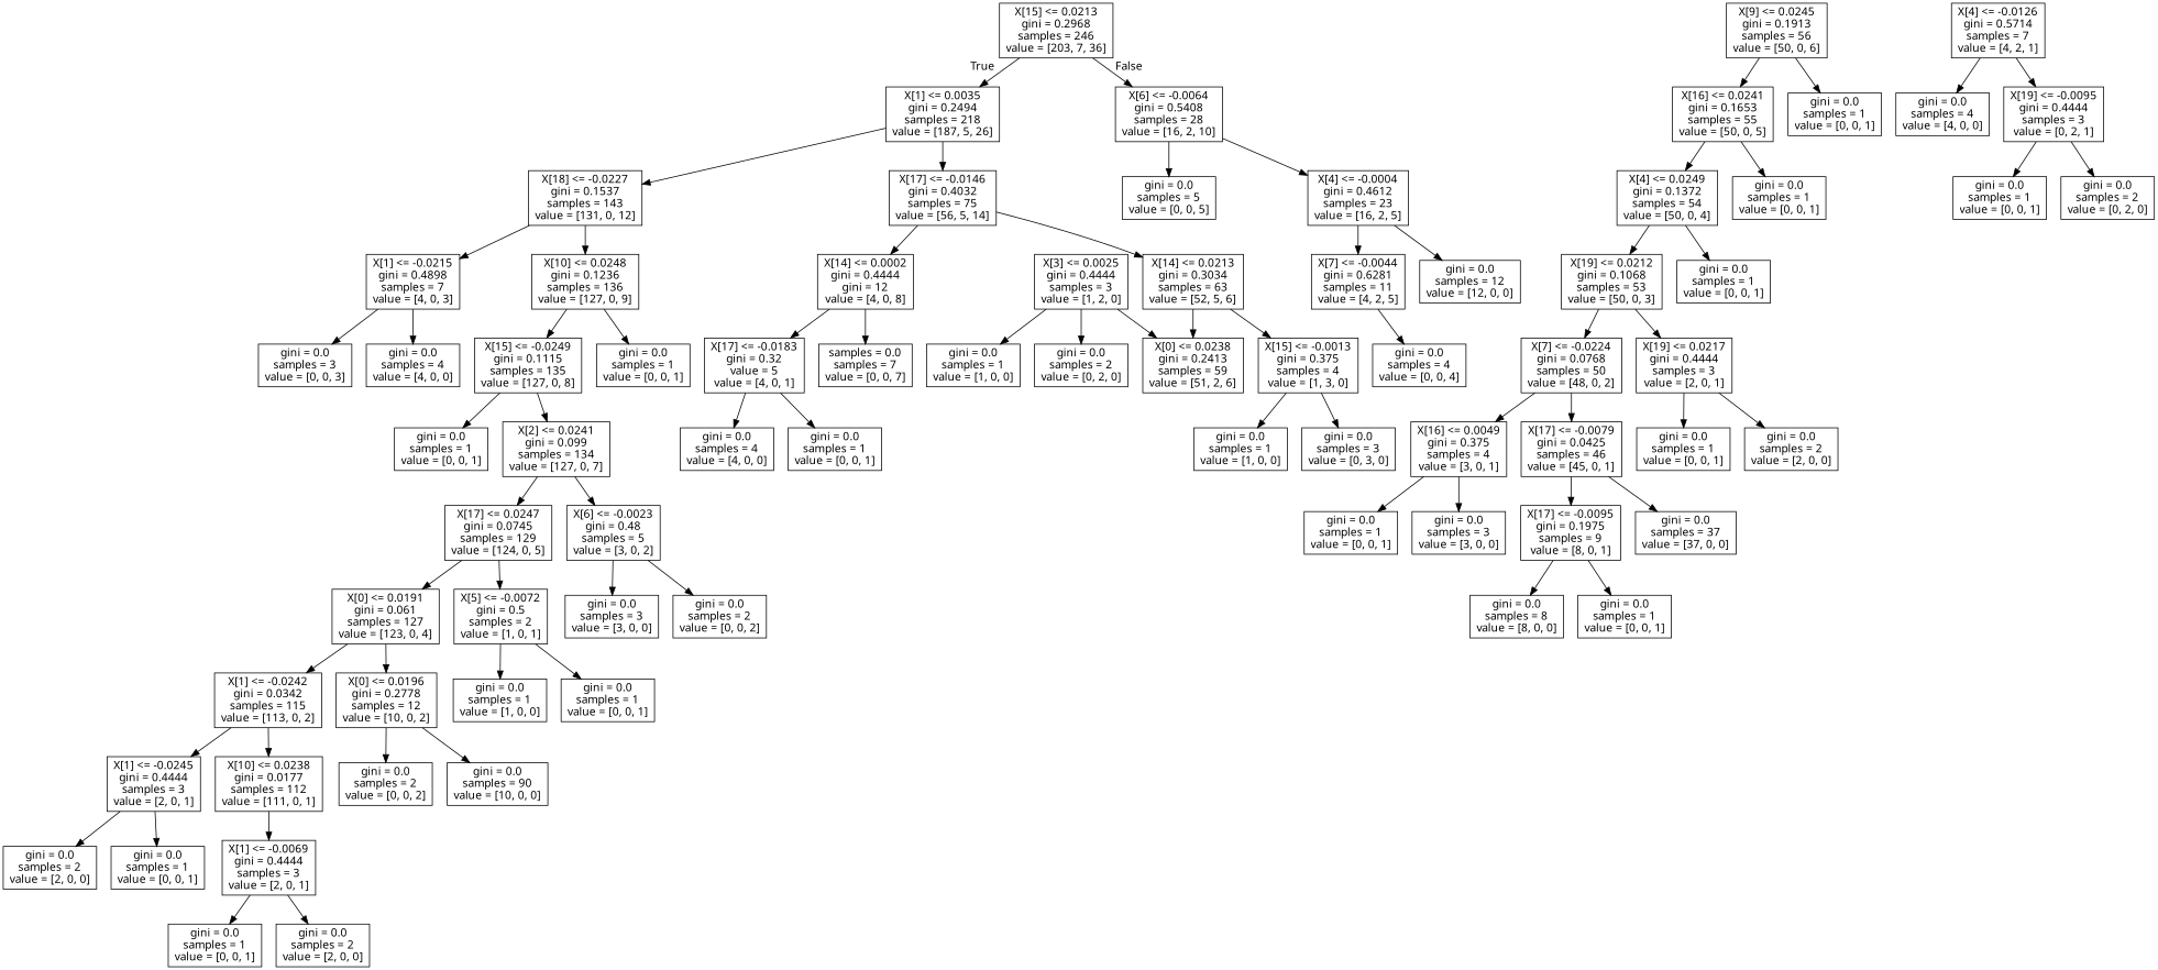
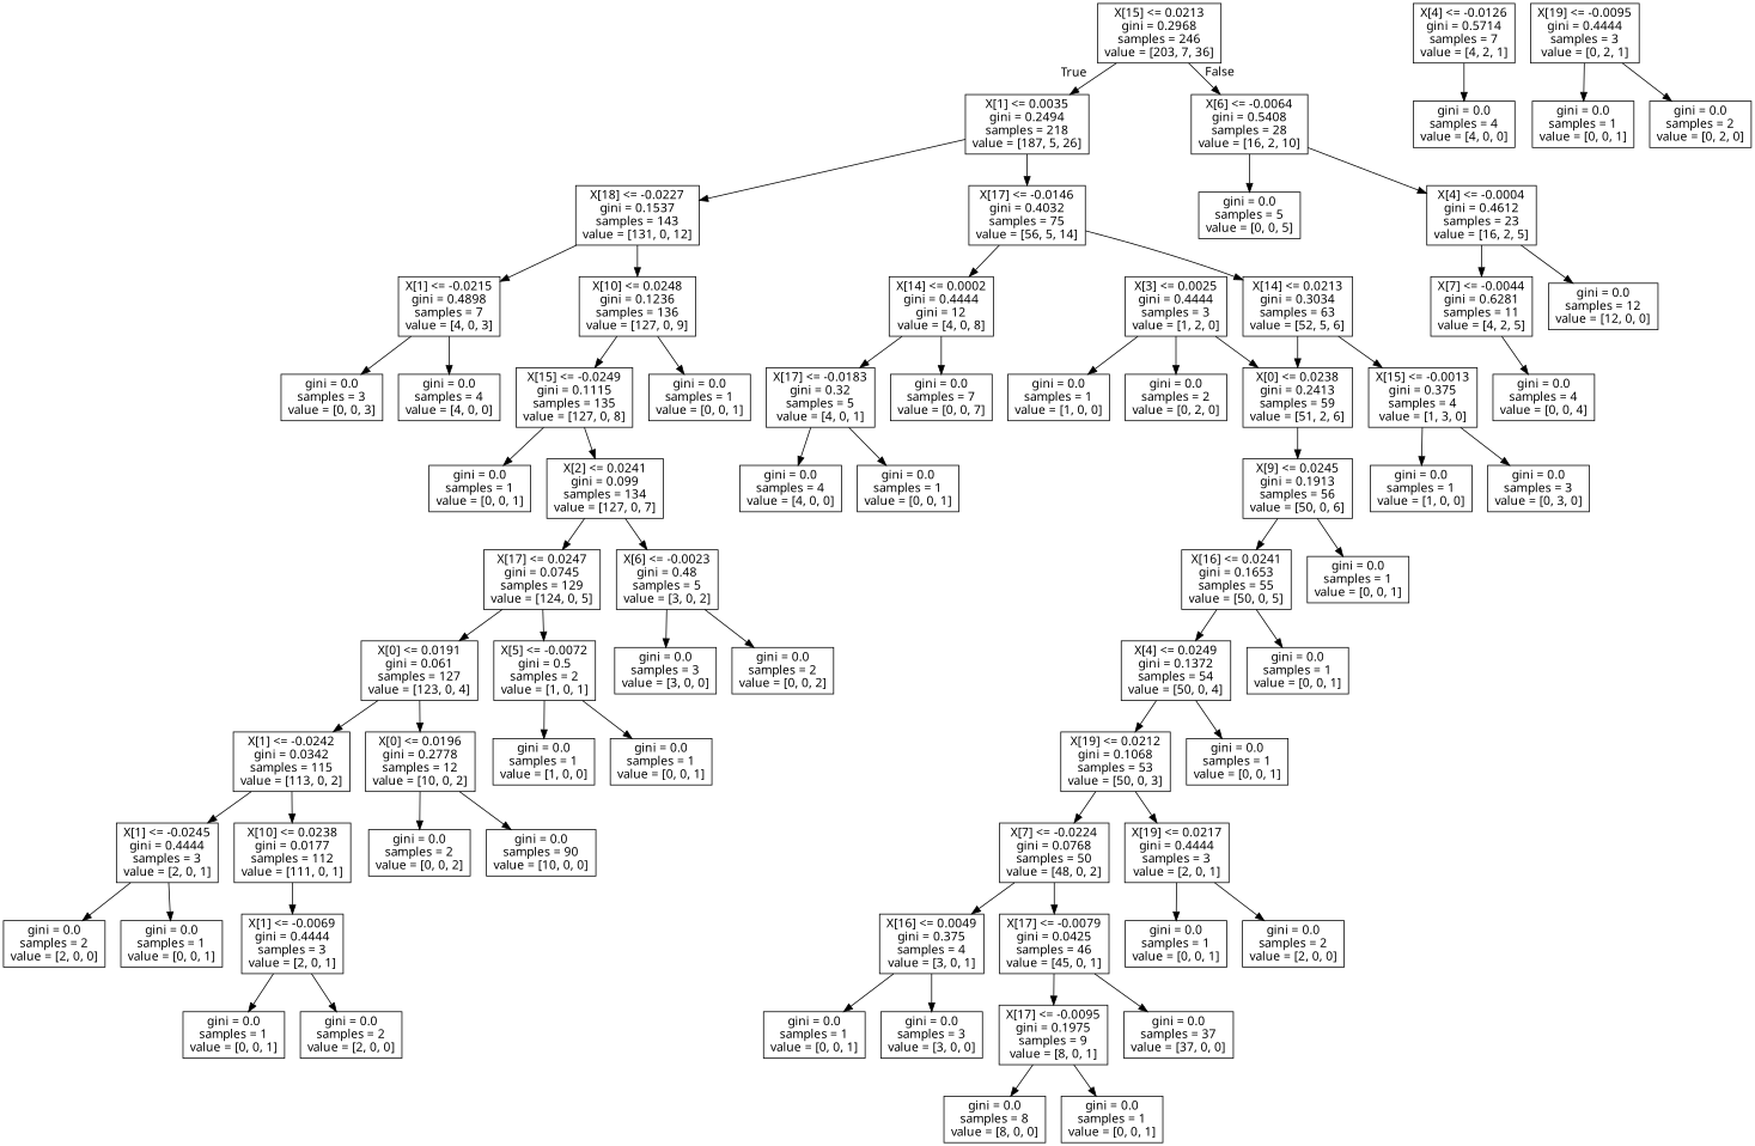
  digraph {
    fontname="Noto Sans"
    node [fontname="Noto Sans" shape=box]
    edge [fontname="Noto Sans"]
    n1 [label="X[15] <= 0.0213\ngini = 0.2968\nsamples = 246\nvalue = [203, 7, 36]"]
    n2 [label="X[1] <= 0.0035\ngini = 0.2494\nsamples = 218\nvalue = [187, 5, 26]"]
    n3 [label="X[6] <= -0.0064\ngini = 0.5408\nsamples = 28\nvalue = [16, 2, 10]"]
    n4 [label="X[18] <= -0.0227\ngini = 0.1537\nsamples = 143\nvalue = [131, 0, 12]"]
    n5 [label="X[17] <= -0.0146\ngini = 0.4032\nsamples = 75\nvalue = [56, 5, 14]"]
    n6 [label="gini = 0.0\nsamples = 5\nvalue = [0, 0, 5]"]
    n7 [label="X[4] <= -0.0004\ngini = 0.4612\nsamples = 23\nvalue = [16, 2, 5]"]
    n8 [label="X[1] <= -0.0215\ngini = 0.4898\nsamples = 7\nvalue = [4, 0, 3]"]
    n9 [label="X[10] <= 0.0248\ngini = 0.1236\nsamples = 136\nvalue = [127, 0, 9]"]
    n10 [label="X[14] <= 0.0002\ngini = 0.4444\ngini = 12\nvalue = [4, 0, 8]"]
    n11 [label="X[14] <= 0.0213\ngini = 0.3034\nsamples = 63\nvalue = [52, 5, 6]"]
    n12 [label="gini = 0.0\nsamples = 3\nvalue = [0, 0, 3]"]
    n13 [label="gini = 0.0\nsamples = 4\nvalue = [4, 0, 0]"]
    n14 [label="X[15] <= -0.0249\ngini = 0.1115\nsamples = 135\nvalue = [127, 0, 8]"]
    n15 [label="gini = 0.0\nsamples = 1\nvalue = [0, 0, 1]"]
    n16 [label="gini = 0.0\nsamples = 1\nvalue = [0, 0, 1]"]
    n17 [label="X[2] <= 0.0241\ngini = 0.099\nsamples = 134\nvalue = [127, 0, 7]"]
    n18 [label="X[17] <= 0.0247\ngini = 0.0745\nsamples = 129\nvalue = [124, 0, 5]"]
    n19 [label="X[6] <= -0.0023\ngini = 0.48\nsamples = 5\nvalue = [3, 0, 2]"]
    n20 [label="X[0] <= 0.0191\ngini = 0.061\nsamples = 127\nvalue = [123, 0, 4]"]
    n21 [label="X[5] <= -0.0072\ngini = 0.5\nsamples = 2\nvalue = [1, 0, 1]"]
    n22 [label="gini = 0.0\nsamples = 3\nvalue = [3, 0, 0]"]
    n23 [label="gini = 0.0\nsamples = 2\nvalue = [0, 0, 2]"]
    n24 [label="X[1] <= -0.0242\ngini = 0.0342\nsamples = 115\nvalue = [113, 0, 2]"]
    n25 [label="X[0] <= 0.0196\ngini = 0.2778\nsamples = 12\nvalue = [10, 0, 2]"]
    n26 [label="gini = 0.0\nsamples = 1\nvalue = [1, 0, 0]"]
    n27 [label="gini = 0.0\nsamples = 1\nvalue = [0, 0, 1]"]
    n28 [label="X[1] <= -0.0245\ngini = 0.4444\nsamples = 3\nvalue = [2, 0, 1]"]
    n29 [label="X[10] <= 0.0238\ngini = 0.0177\nsamples = 112\nvalue = [111, 0, 1]"]
    n30 [label="gini = 0.0\nsamples = 2\nvalue = [0, 0, 2]"]
    n31 [label="gini = 0.0\nsamples = 90\nvalue = [10, 0, 0]"]
    n32 [label="gini = 0.0\nsamples = 2\nvalue = [2, 0, 0]"]
    n33 [label="gini = 0.0\nsamples = 1\nvalue = [0, 0, 1]"]
    n34 [label="X[1] <= -0.0069\ngini = 0.4444\nsamples = 3\nvalue = [2, 0, 1]"]
    n35 [label="gini = 0.0\nsamples = 1\nvalue = [0, 0, 1]"]
    n36 [label="gini = 0.0\nsamples = 2\nvalue = [2, 0, 0]"]
-   n37 [label="X[17] <= -0.0183\ngini = 0.32\nvalue = 5\nvalue = [4, 0, 1]"]
-   n38 [label="samples = 0.0\nsamples = 7\nvalue = [0, 0, 7]"]
+   n37 [label="X[17] <= -0.0183\ngini = 0.32\nsamples = 5\nvalue = [4, 0, 1]"]
+   n38 [label="gini = 0.0\nsamples = 7\nvalue = [0, 0, 7]"]
    n39 [label="X[0] <= 0.0238\ngini = 0.2413\nsamples = 59\nvalue = [51, 2, 6]"]
    n40 [label="X[15] <= -0.0013\ngini = 0.375\nsamples = 4\nvalue = [1, 3, 0]"]
    n41 [label="gini = 0.0\nsamples = 4\nvalue = [4, 0, 0]"]
    n42 [label="gini = 0.0\nsamples = 1\nvalue = [0, 0, 1]"]
    n43 [label="X[9] <= 0.0245\ngini = 0.1913\nsamples = 56\nvalue = [50, 0, 6]"]
    n44 [label="gini = 0.0\nsamples = 1\nvalue = [1, 0, 0]"]
    n45 [label="gini = 0.0\nsamples = 3\nvalue = [0, 3, 0]"]
    n46 [label="X[16] <= 0.0241\ngini = 0.1653\nsamples = 55\nvalue = [50, 0, 5]"]
    n47 [label="gini = 0.0\nsamples = 1\nvalue = [0, 0, 1]"]
    n48 [label="X[3] <= 0.0025\ngini = 0.4444\nsamples = 3\nvalue = [1, 2, 0]"]
    n49 [label="gini = 0.0\nsamples = 1\nvalue = [1, 0, 0]"]
    n50 [label="gini = 0.0\nsamples = 2\nvalue = [0, 2, 0]"]
    n51 [label="X[4] <= 0.0249\ngini = 0.1372\nsamples = 54\nvalue = [50, 0, 4]"]
    n52 [label="gini = 0.0\nsamples = 1\nvalue = [0, 0, 1]"]
    n53 [label="X[19] <= 0.0212\ngini = 0.1068\nsamples = 53\nvalue = [50, 0, 3]"]
    n54 [label="gini = 0.0\nsamples = 1\nvalue = [0, 0, 1]"]
    n55 [label="X[7] <= -0.0224\ngini = 0.0768\nsamples = 50\nvalue = [48, 0, 2]"]
    n56 [label="X[19] <= 0.0217\ngini = 0.4444\nsamples = 3\nvalue = [2, 0, 1]"]
    n57 [label="X[16] <= 0.0049\ngini = 0.375\nsamples = 4\nvalue = [3, 0, 1]"]
    n58 [label="X[17] <= -0.0079\ngini = 0.0425\nsamples = 46\nvalue = [45, 0, 1]"]
    n59 [label="gini = 0.0\nsamples = 1\nvalue = [0, 0, 1]"]
    n60 [label="gini = 0.0\nsamples = 2\nvalue = [2, 0, 0]"]
    n61 [label="gini = 0.0\nsamples = 1\nvalue = [0, 0, 1]"]
    n62 [label="gini = 0.0\nsamples = 3\nvalue = [3, 0, 0]"]
    n63 [label="X[17] <= -0.0095\ngini = 0.1975\nsamples = 9\nvalue = [8, 0, 1]"]
    n64 [label="gini = 0.0\nsamples = 37\nvalue = [37, 0, 0]"]
    n65 [label="gini = 0.0\nsamples = 8\nvalue = [8, 0, 0]"]
    n66 [label="gini = 0.0\nsamples = 1\nvalue = [0, 0, 1]"]
    n67 [label="X[7] <= -0.0044\ngini = 0.6281\nsamples = 11\nvalue = [4, 2, 5]"]
    n68 [label="gini = 0.0\nsamples = 12\nvalue = [12, 0, 0]"]
    n69 [label="gini = 0.0\nsamples = 4\nvalue = [0, 0, 4]"]
    n70 [label="X[4] <= -0.0126\ngini = 0.5714\nsamples = 7\nvalue = [4, 2, 1]"]
    n71 [label="gini = 0.0\nsamples = 4\nvalue = [4, 0, 0]"]
    n72 [label="X[19] <= -0.0095\ngini = 0.4444\nsamples = 3\nvalue = [0, 2, 1]"]
    n73 [label="gini = 0.0\nsamples = 1\nvalue = [0, 0, 1]"]
    n74 [label="gini = 0.0\nsamples = 2\nvalue = [0, 2, 0]"]
    n1 -> n2 [headlabel=True labelangle=45 labeldistance=2.5]
    n1 -> n3 [headlabel=False labelangle=-45 labeldistance=2.5]
    n2 -> n4
    n2 -> n5
    n3 -> n6
    n3 -> n7
    n4 -> n8
    n4 -> n9
    n5 -> n10
    n5 -> n11
    n7 -> n67
    n7 -> n68
    n8 -> n12
    n8 -> n13
    n9 -> n14
    n9 -> n15
    n10 -> n37
    n10 -> n38
    n11 -> n39
    n11 -> n40
    n14 -> n16
    n14 -> n17
    n17 -> n18
    n17 -> n19
    n18 -> n20
    n18 -> n21
    n19 -> n22
    n19 -> n23
    n20 -> n24
    n20 -> n25
    n21 -> n26
    n21 -> n27
    n24 -> n28
    n24 -> n29
    n25 -> n30
    n25 -> n31
    n28 -> n32
    n28 -> n33
    n29 -> n34
    n34 -> n35
    n34 -> n36
    n37 -> n41
    n37 -> n42
+   n39 -> n43
    n40 -> n44
    n40 -> n45
    n43 -> n46
    n43 -> n47
    n46 -> n51
    n46 -> n52
    n48 -> n39
    n48 -> n49
    n48 -> n50
    n51 -> n53
    n51 -> n54
    n53 -> n55
    n53 -> n56
    n55 -> n57
    n55 -> n58
    n56 -> n59
    n56 -> n60
    n57 -> n61
    n57 -> n62
    n58 -> n63
    n58 -> n64
    n63 -> n65
    n63 -> n66
    n67 -> n69
    n70 -> n71
-   n70 -> n72
    n72 -> n73
    n72 -> n74
  }
